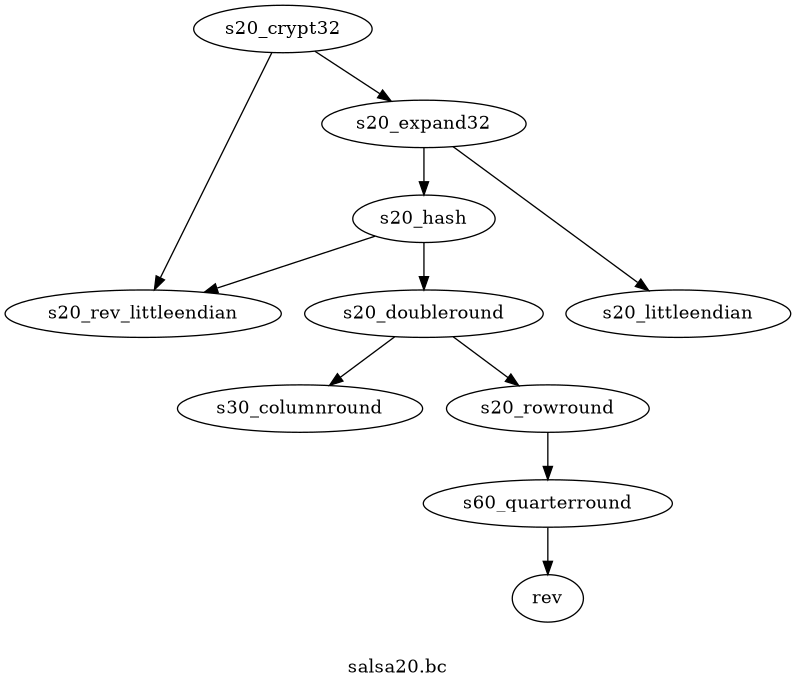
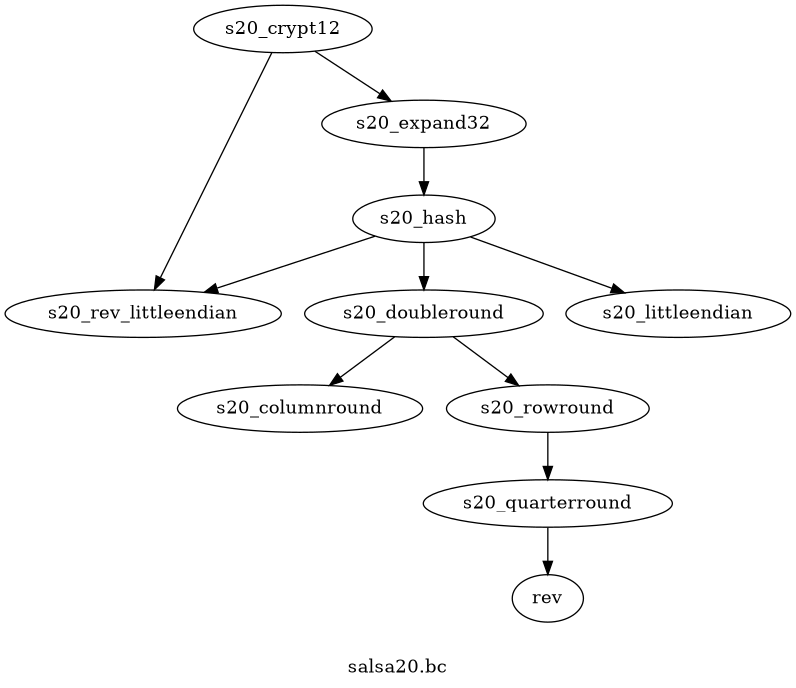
  strict digraph {
    label="salsa20.bc"
-   s20_crypt32
+   s20_crypt32 [label=s20_crypt12]
    s20_rev_littleendian
    s20_expand32
    s20_hash
    s20_littleendian
    s20_doubleround
-   s20_columnround [label=s30_columnround]
+   s20_columnround
    s20_rowround
-   s20_quarterround [label=s60_quarterround]
+   s20_quarterround
    n10 [label=rev]
    s20_crypt32 -> s20_rev_littleendian
    s20_crypt32 -> s20_expand32
    s20_expand32 -> s20_hash
    s20_hash -> s20_rev_littleendian
-   s20_expand32 -> s20_littleendian
+   s20_hash -> s20_littleendian
    s20_hash -> s20_doubleround
    s20_doubleround -> s20_columnround
    s20_doubleround -> s20_rowround
    s20_rowround -> s20_quarterround
    s20_quarterround -> n10
  }
